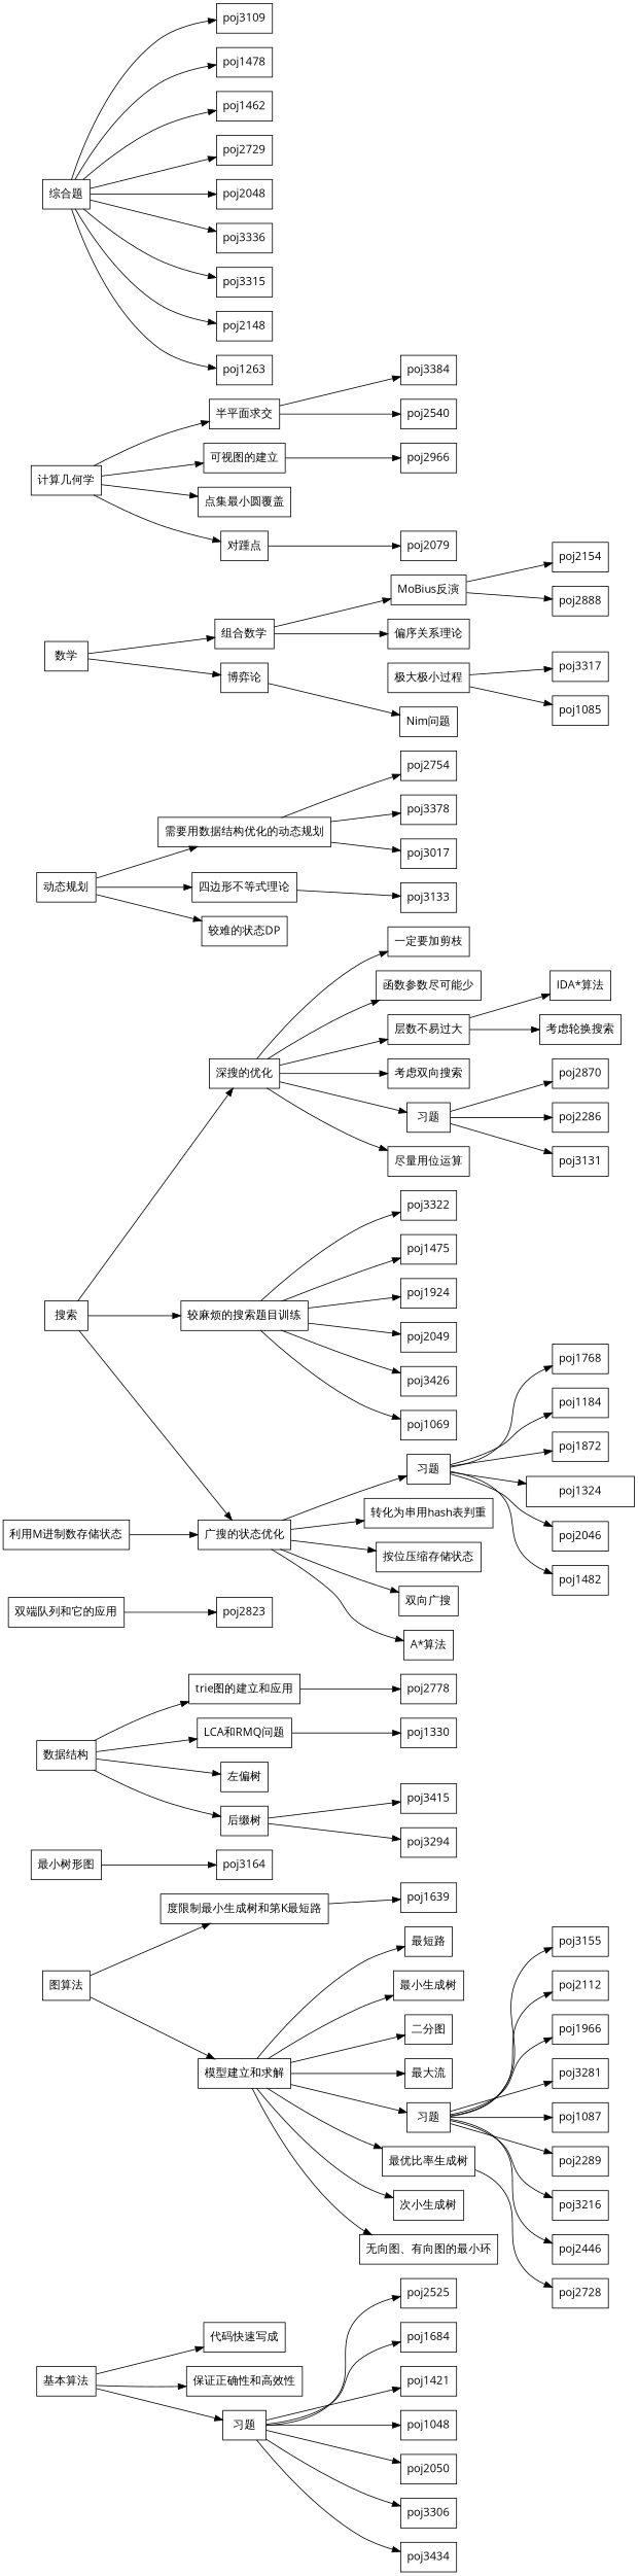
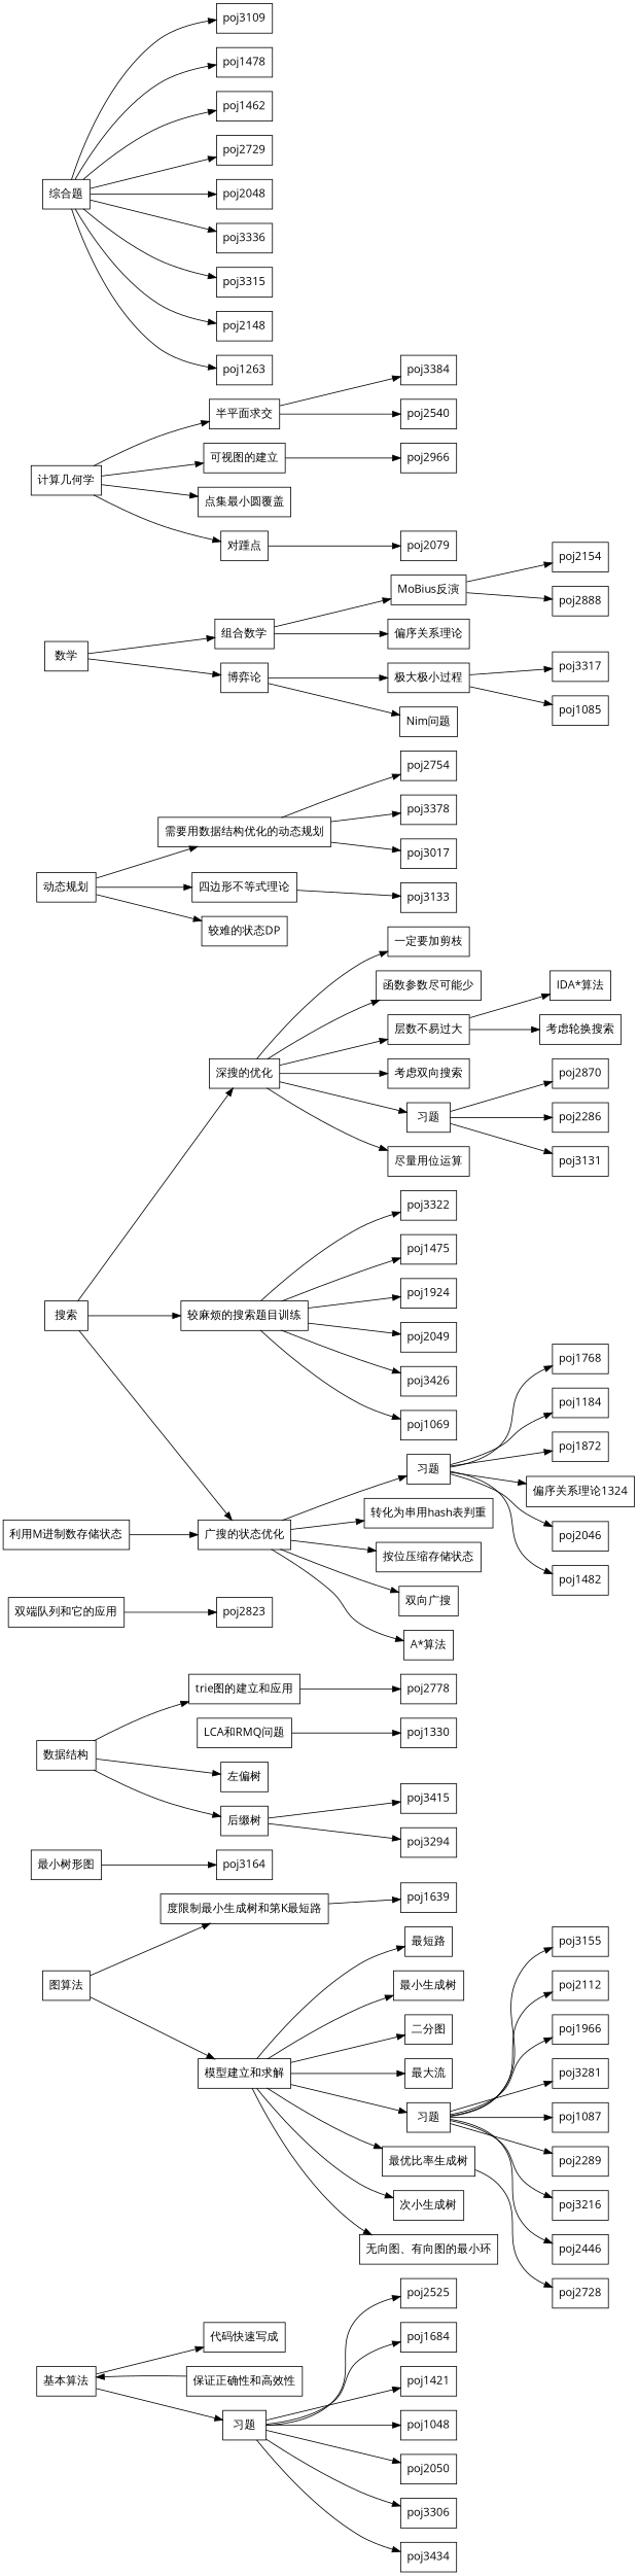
  digraph {
    fontname="Open Sans"
    rankdir=LR
    node [fontname="Open Sans" shape=record]
    edge [fontname="Open Sans"]
    n1 [label="基本算法"]
    "代码快速写成"
    "保证正确性和高效性"
    n4 [label="习题"]
    poj2525
    poj1684
    poj1421
    poj1048
    poj2050
    poj3306
    poj3434
    n12 [label="图算法"]
    "度限制最小生成树和第K最短路"
    n14 [label="模型建立和求解"]
    poj1639
    "最短路"
    "最小生成树"
    "二分图"
    "最大流"
    n20 [label="习题"]
    "最优比率生成树"
    "最小树形图"
    "次小生成树"
    "无向图、有向图的最小环"
    poj3155
    poj2112
    poj1966
    poj3281
    poj1087
    poj2289
    poj3216
    poj2446
    poj2728
    poj3164
    n35 [label="数据结构"]
    "trie图的建立和应用"
    "LCA和RMQ问题"
    "双端队列和它的应用"
    "左偏树"
    n40 [label="后缀树"]
    poj2778
    poj1330
    poj2823
    poj3415
    poj3294
    n46 [label="搜索"]
    n47 [label="较麻烦的搜索题目训练"]
    n48 [label="广搜的状态优化"]
    n49 [label="深搜的优化"]
    poj1069
    poj3322
    poj1475
    poj1924
    poj2049
    poj3426
    "利用M进制数存储状态"
    "转化为串用hash表判重"
    "按位压缩存储状态"
    "双向广搜"
    n60 [label="A*算法"]
    n61 [label="习题"]
    poj1768
    poj1184
    poj1872
-   poj1324
+   poj1324 [label="偏序关系理论1324"]
    poj2046
    poj1482
    "尽量用位运算"
    "一定要加剪枝"
    "函数参数尽可能少"
    "层数不易过大"
    "考虑双向搜索"
    "考虑轮换搜索"
    n74 [label="IDA*算法"]
    n75 [label="习题"]
    poj3131
    poj2870
    poj2286
    n79 [label="动态规划"]
    n80 [label="需要用数据结构优化的动态规划"]
    "四边形不等式理论"
    "较难的状态DP"
    poj2754
    poj3378
    poj3017
    poj3133
    n87 [label="数学"]
    n88 [label="组合数学"]
    n89 [label="博弈论"]
    n90 [label="MoBius反演"]
    "偏序关系理论"
    poj2154
    poj2888
    n94 [label="极大极小过程"]
    "Nim问题"
    poj3317
    poj1085
    n98 [label="计算几何学"]
    n99 [label="半平面求交"]
    "可视图的建立"
    "点集最小圆覆盖"
    "对踵点"
    poj3384
    poj2540
    poj2966
    poj2079
    n107 [label="综合题"]
    poj3109
    poj1478
    poj1462
    poj2729
    poj2048
    poj3336
    poj3315
    poj2148
    poj1263
    subgraph sub_1 {
      n1
      "代码快速写成"
      "保证正确性和高效性"
      n4
      poj2525
      poj1684
      poj1421
      poj1048
      poj2050
      poj3306
      poj3434
    }
    subgraph sub_2 {
      n12
      "度限制最小生成树和第K最短路"
      n14
      poj1639
      "最短路"
      "最小生成树"
      "二分图"
      "最大流"
      n20
      "最优比率生成树"
      "最小树形图"
      "次小生成树"
      "无向图、有向图的最小环"
      poj3155
      poj2112
      poj1966
      poj3281
      poj1087
      poj2289
      poj3216
      poj2446
      poj2728
      poj3164
    }
    subgraph sub_3 {
      n35
      "trie图的建立和应用"
      "LCA和RMQ问题"
      "双端队列和它的应用"
      "左偏树"
      n40
      poj2778
      poj1330
      poj2823
      poj3415
      poj3294
    }
    subgraph sub_4 {
      n46
      n47
      n48
      n49
      poj1069
      poj3322
      poj1475
      poj1924
      poj2049
      poj3426
      "利用M进制数存储状态"
      "转化为串用hash表判重"
      "按位压缩存储状态"
      "双向广搜"
      n60
      n61
      poj1768
      poj1184
      poj1872
      poj1324
      poj2046
      poj1482
      "尽量用位运算"
      "一定要加剪枝"
      "函数参数尽可能少"
      "层数不易过大"
      "考虑双向搜索"
      "考虑轮换搜索"
      n74
      n75
      poj3131
      poj2870
      poj2286
    }
    subgraph sub_5 {
      n79
      n80
      "四边形不等式理论"
      "较难的状态DP"
      poj2754
      poj3378
      poj3017
      poj3133
    }
    subgraph sub_6 {
      n87
      n88
      n89
      n90
      "偏序关系理论"
      poj2154
      poj2888
      n94
      "Nim问题"
      poj3317
      poj1085
    }
    subgraph sub_7 {
      n98
      n99
      "可视图的建立"
      "点集最小圆覆盖"
      "对踵点"
      poj3384
      poj2540
      poj2966
      poj2079
    }
    subgraph sub_8 {
      n107
      poj3109
      poj1478
      poj1462
      poj2729
      poj2048
      poj3336
      poj3315
      poj2148
      poj1263
    }
    n1 -> "代码快速写成"
-   n1 -> "保证正确性和高效性"
+   "保证正确性和高效性" -> n1
    n1 -> n4
    n4 -> poj2525
    n4 -> poj1684
    n4 -> poj1421
    n4 -> poj1048
    n4 -> poj2050
    n4 -> poj3306
    n4 -> poj3434
    n12 -> "度限制最小生成树和第K最短路"
    n12 -> n14
    "度限制最小生成树和第K最短路" -> poj1639
    n14 -> "最短路"
    n14 -> "最小生成树"
    n14 -> "二分图"
    n14 -> "最大流"
    n14 -> n20
    n14 -> "最优比率生成树"
    n14 -> "次小生成树"
    n14 -> "无向图、有向图的最小环"
    n20 -> poj3155
    n20 -> poj2112
    n20 -> poj1966
    n20 -> poj3281
    n20 -> poj1087
    n20 -> poj2289
    n20 -> poj3216
    n20 -> poj2446
    "最优比率生成树" -> poj2728
    "最小树形图" -> poj3164
    n35 -> "trie图的建立和应用"
-   n35 -> "LCA和RMQ问题"
    n35 -> "左偏树"
    n35 -> n40
    "trie图的建立和应用" -> poj2778
    "LCA和RMQ问题" -> poj1330
    "双端队列和它的应用" -> poj2823
    n40 -> poj3415
    n40 -> poj3294
    n46 -> n47
    n46 -> n48
    n46 -> n49
    n47 -> poj1069
    n47 -> poj3322
    n47 -> poj1475
    n47 -> poj1924
    n47 -> poj2049
    n47 -> poj3426
    n48 -> "转化为串用hash表判重"
    n48 -> "按位压缩存储状态"
    n48 -> "双向广搜"
    n48 -> n60
    n48 -> n61
    n49 -> "尽量用位运算"
    n49 -> "一定要加剪枝"
    n49 -> "函数参数尽可能少"
    n49 -> "层数不易过大"
    n49 -> "考虑双向搜索"
    n49 -> n75
    "利用M进制数存储状态" -> n48
    n61 -> poj1768
    n61 -> poj1184
    n61 -> poj1872
    n61 -> poj1324
    n61 -> poj2046
    n61 -> poj1482
    "层数不易过大" -> "考虑轮换搜索"
    "层数不易过大" -> n74
    n75 -> poj3131
    n75 -> poj2870
    n75 -> poj2286
    n79 -> n80
    n79 -> "四边形不等式理论"
    n79 -> "较难的状态DP"
    n80 -> poj2754
    n80 -> poj3378
    n80 -> poj3017
    "四边形不等式理论" -> poj3133
    n87 -> n88
    n87 -> n89
    n88 -> n90
    n88 -> "偏序关系理论"
+   n89 -> n94
    n89 -> "Nim问题"
    n90 -> poj2154
    n90 -> poj2888
    n94 -> poj3317
    n94 -> poj1085
    n98 -> n99
    n98 -> "可视图的建立"
    n98 -> "点集最小圆覆盖"
    n98 -> "对踵点"
    n99 -> poj3384
    n99 -> poj2540
    "可视图的建立" -> poj2966
    "对踵点" -> poj2079
    n107 -> poj3109
    n107 -> poj1478
    n107 -> poj1462
    n107 -> poj2729
    n107 -> poj2048
    n107 -> poj3336
    n107 -> poj3315
    n107 -> poj2148
    n107 -> poj1263
  }
